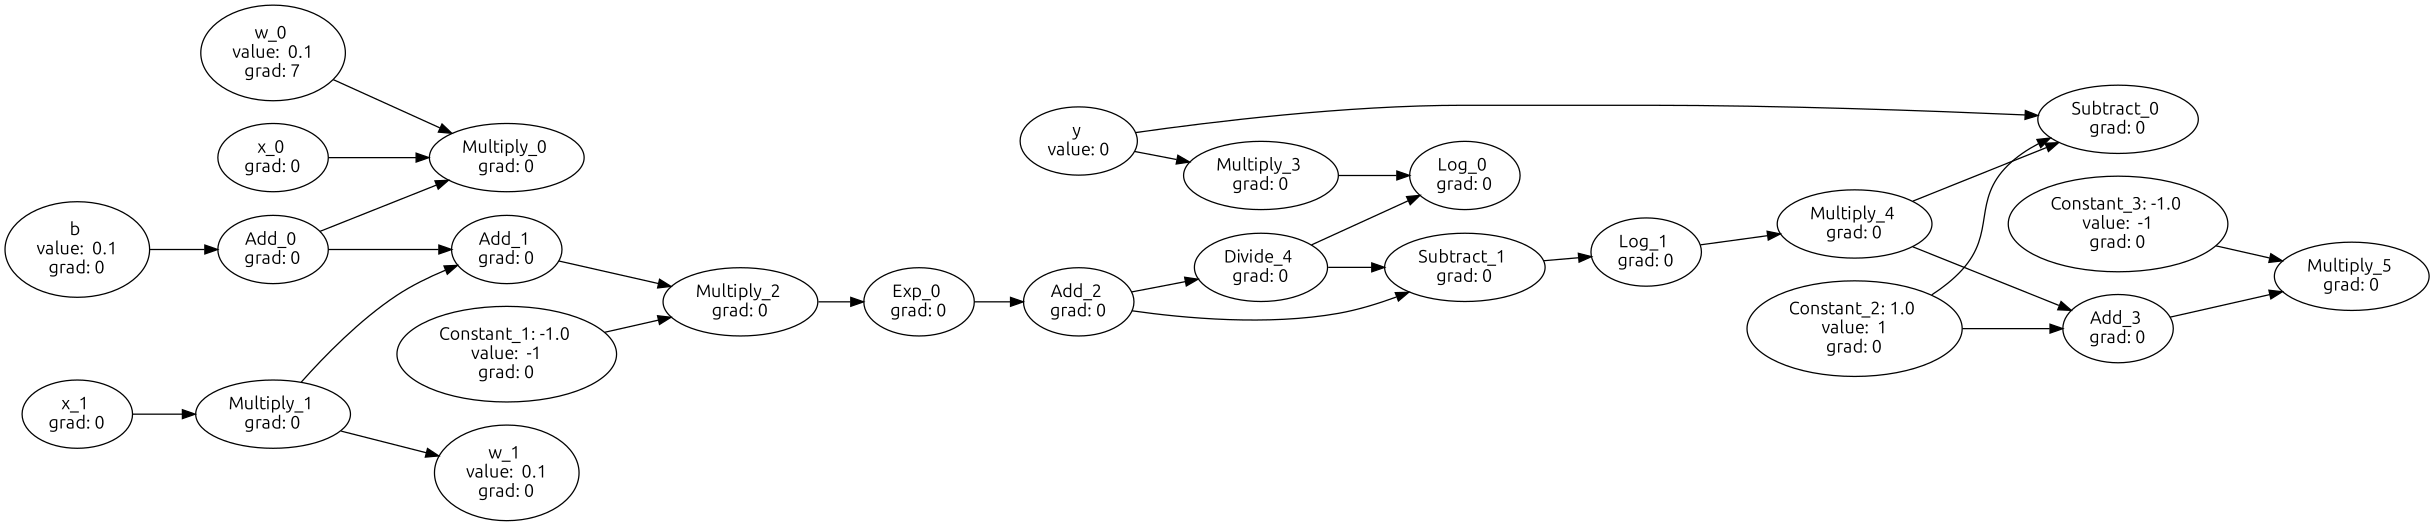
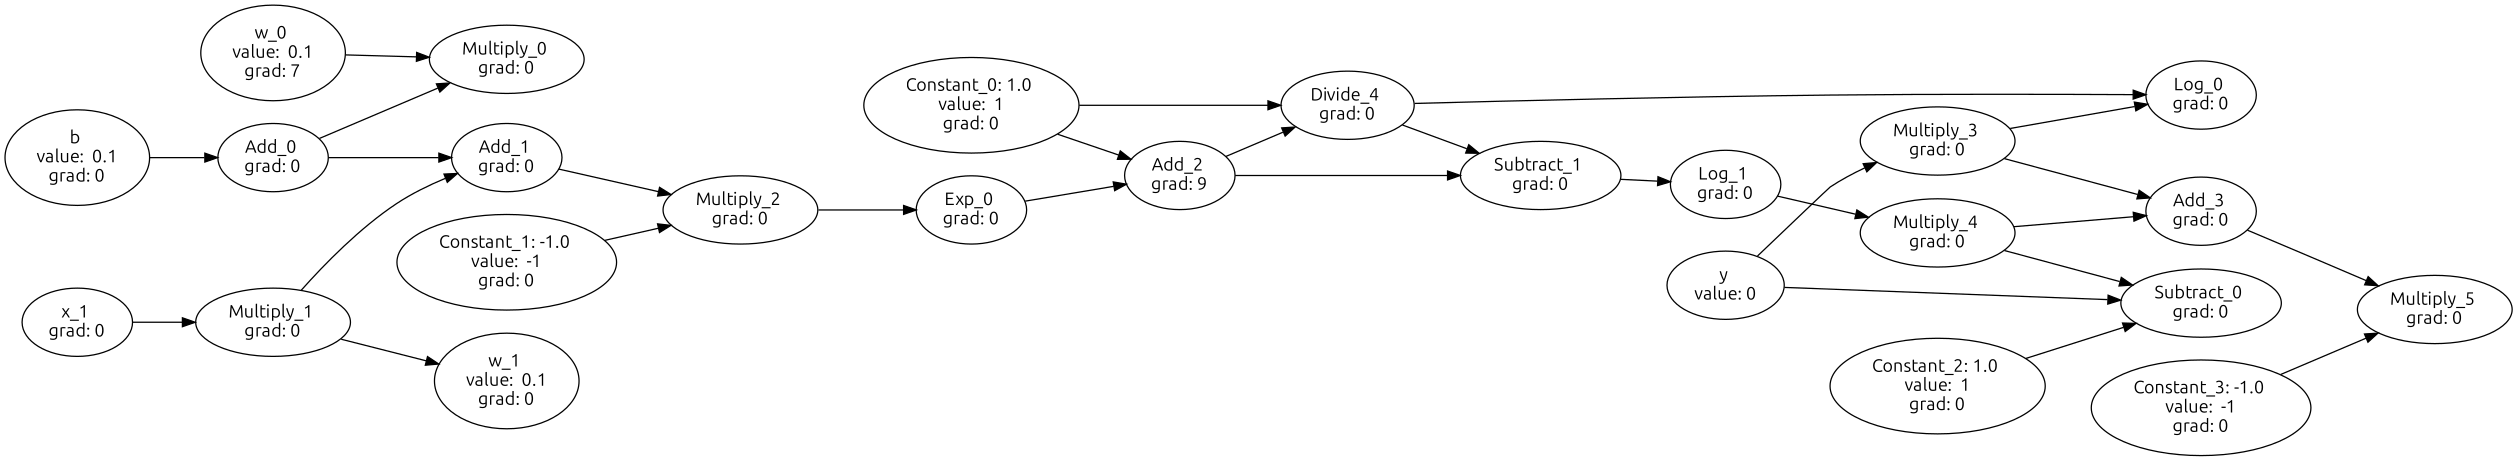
  digraph {
    fontname=Ubuntu
    rankdir=LR
    node [fontname=Ubuntu]
    edge [fontname=Ubuntu]
    n1 [label="b \nvalue:  0.1\ngrad: 0"]
    n2 [label="Add_0 \ngrad: 0"]
    n3 [label="Multiply_0 \ngrad: 0"]
    n4 [label="Add_1 \ngrad: 0"]
    n5 [label="w_0 \nvalue:  0.1\ngrad: 7"]
-   n6 [label="x_0 \ngrad: 0"]
    n7 [label="w_1 \nvalue:  0.1\ngrad: 0"]
    n8 [label="Multiply_1 \ngrad: 0"]
    n9 [label="x_1 \ngrad: 0"]
    n10 [label="Multiply_2 \ngrad: 0"]
    n11 [label="Exp_0 \ngrad: 0"]
-   n13 [label="Add_2 \ngrad: 0"]
+   n12 [label="Constant_0: 1.0 \nvalue:  1\ngrad: 0"]
+   n13 [label="Add_2 \ngrad: 9"]
    n14 [label="Divide_4 \ngrad: 0"]
    n15 [label="Subtract_1 \ngrad: 0"]
    n16 [label="Log_0 \ngrad: 0"]
    n17 [label="Constant_1: -1.0 \nvalue:  -1\ngrad: 0"]
    n18 [label="Log_1 \ngrad: 0"]
    n19 [label="y \nvalue: 0"]
    n20 [label="Multiply_3 \ngrad: 0"]
    n21 [label="Subtract_0 \ngrad: 0"]
    n22 [label="Add_3 \ngrad: 0"]
    n23 [label="Constant_2: 1.0 \nvalue:  1\ngrad: 0"]
    n24 [label="Multiply_5 \ngrad: 0"]
    n25 [label="Multiply_4 \ngrad: 0"]
    n26 [label="Constant_3: -1.0 \nvalue:  -1\ngrad: 0"]
    n1 -> n2
    n2 -> n3
    n2 -> n4
    n4 -> n10
    n5 -> n3
-   n6 -> n3
    n8 -> n4
    n8 -> n7
    n9 -> n8
    n10 -> n11
    n11 -> n13
+   n12 -> n13
+   n12 -> n14
    n13 -> n14
    n13 -> n15
    n14 -> n15
    n14 -> n16
    n15 -> n18
    n17 -> n10
    n18 -> n25
    n19 -> n20
    n19 -> n21
    n20 -> n16
-   n23 -> n22
+   n20 -> n22
    n22 -> n24
    n23 -> n21
    n25 -> n21
    n25 -> n22
    n26 -> n24
  }
